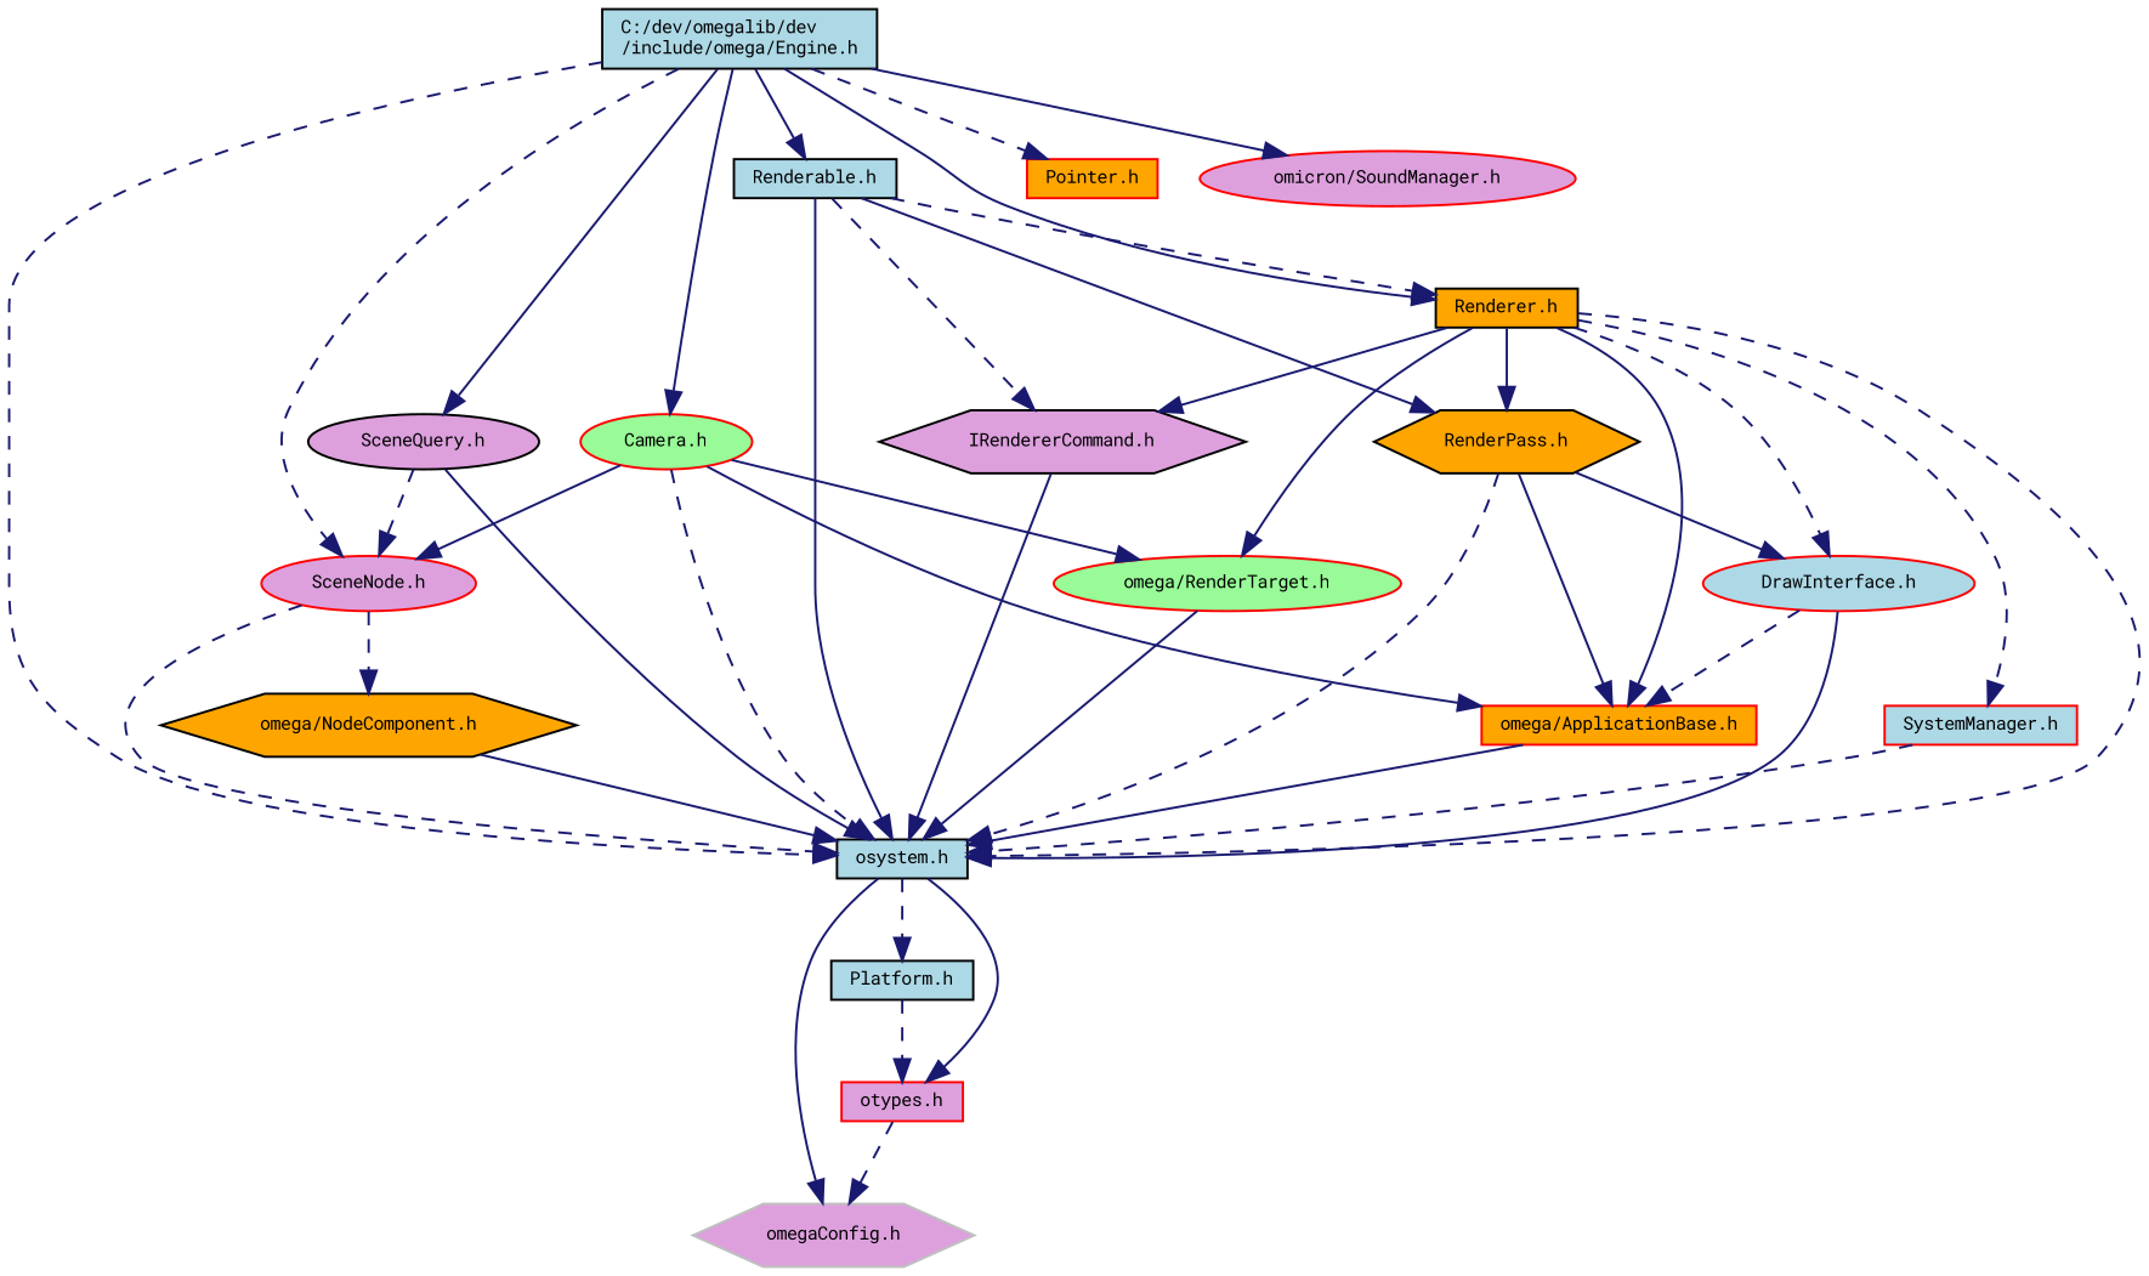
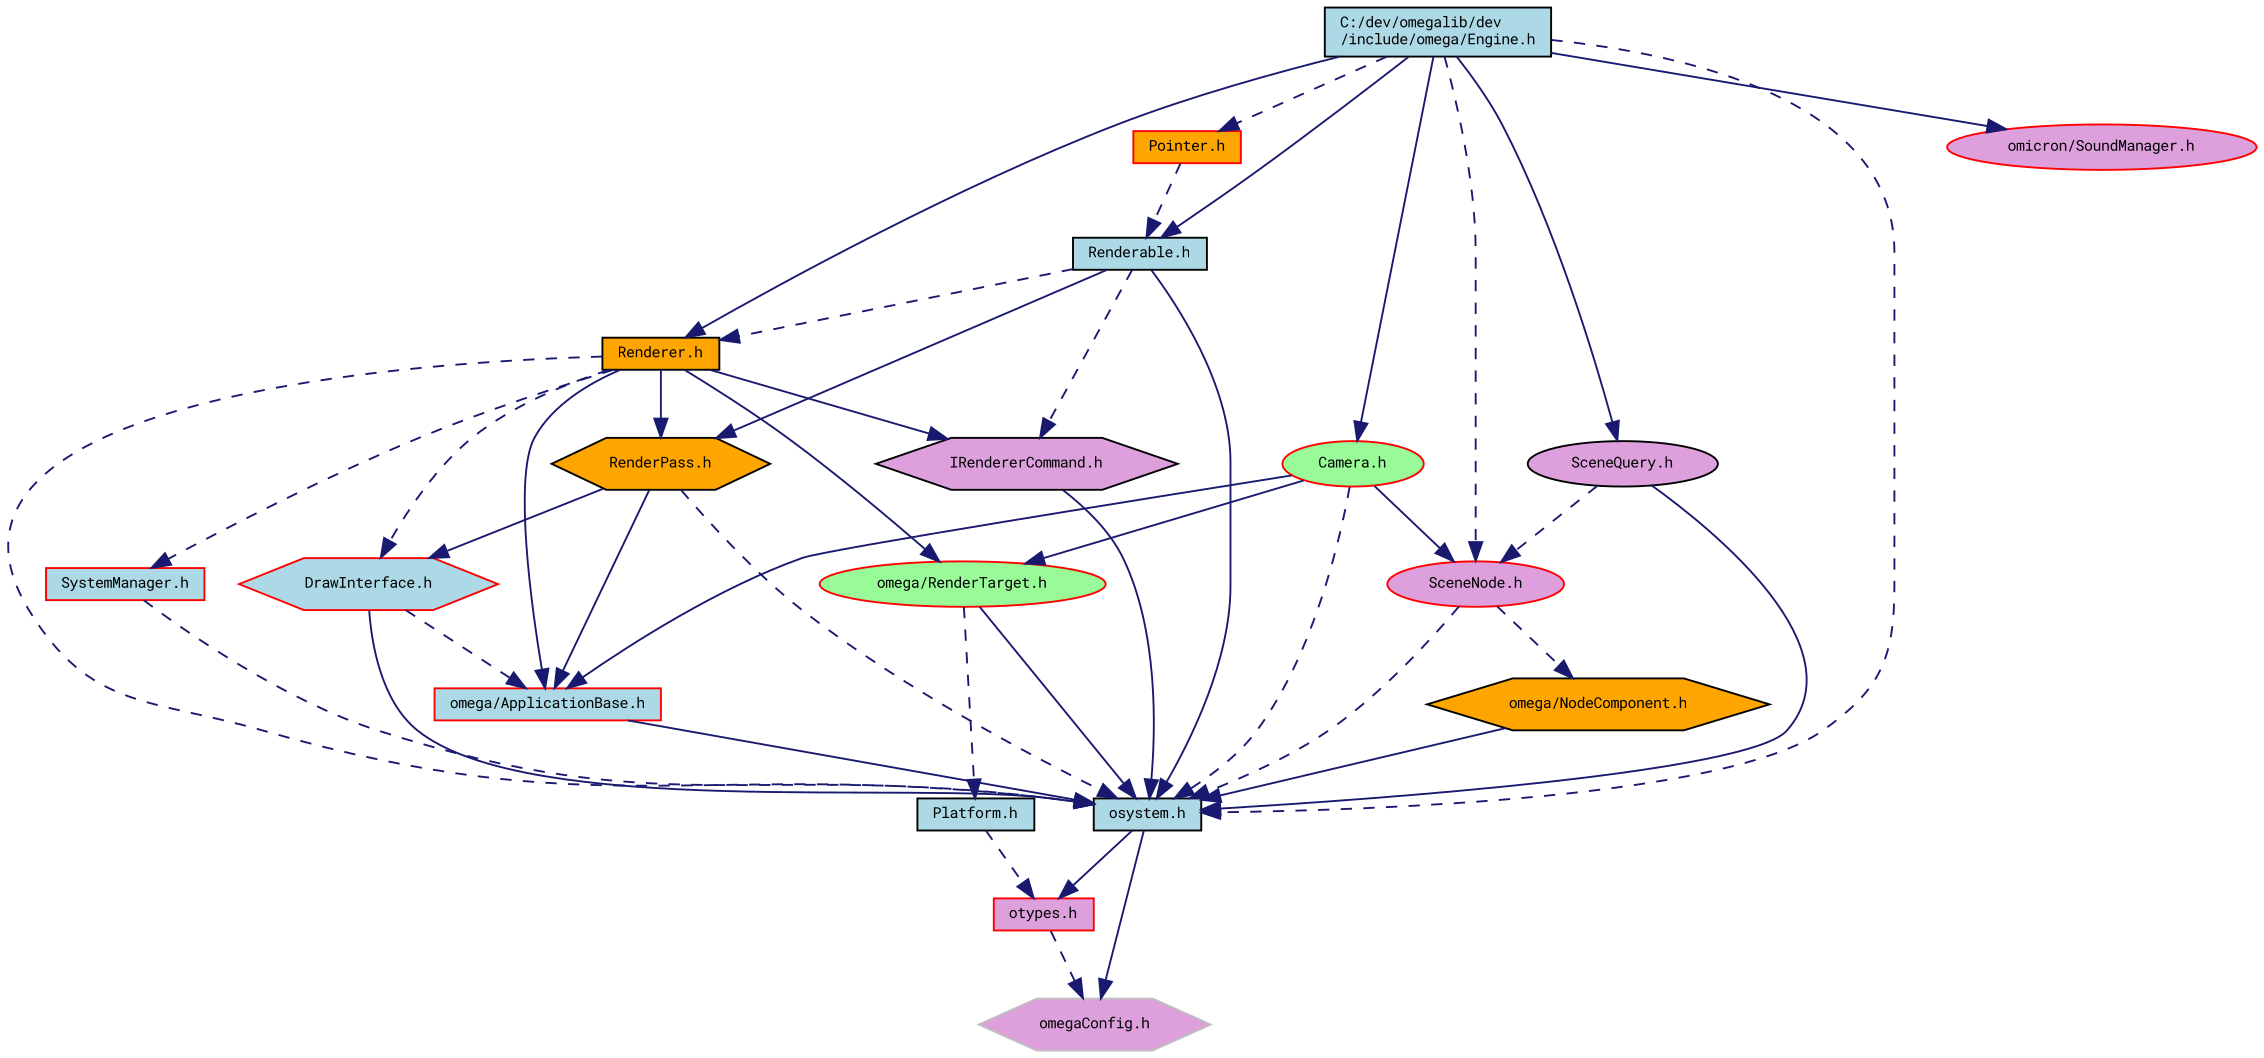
  digraph {
    fontname="Roboto Mono"
    node [color=black fillcolor=lightblue fontname="Roboto Mono" fontsize=8 shape=box style=filled]
    edge [color=midnightblue fontname="Roboto Mono" fontsize=8 labelfontname="FreeSans.ttf" labelfontsize=8 style=solid]
    n1 [fontcolor=black height=0.2 label="C:/dev/omegalib/dev\l/include/omega/Engine.h" width=0.4]
    n2 [height=0.2 label="osystem.h" width=0.4]
    n3 [fillcolor=orange height=0.2 label="Renderer.h" width=0.4]
    n4 [color=red fillcolor=plum height=0.2 label="SceneNode.h" shape=ellipse width=0.4]
    n5 [color=red fillcolor=orange height=0.2 label="Pointer.h" width=0.4]
    n6 [height=0.2 label="Renderable.h" width=0.4]
    n7 [fillcolor=plum height=0.2 label="SceneQuery.h" shape=ellipse width=0.4]
    n8 [color=red fillcolor=palegreen height=0.2 label="Camera.h" shape=ellipse width=0.4]
    n9 [color=red fillcolor=plum height=0.2 label="omicron/SoundManager.h" shape=ellipse width=0.4]
    n10 [color=grey75 fillcolor=plum height=0.2 label="omegaConfig.h" shape=hexagon width=0.4]
    n11 [color=red fillcolor=plum height=0.2 label="otypes.h" width=0.4]
    n12 [height=0.2 label="Platform.h" width=0.4]
    n13 [fillcolor=plum height=0.2 label="IRendererCommand.h" shape=hexagon width=0.4]
-   n14 [color=red height=0.2 label="DrawInterface.h" shape=ellipse width=0.4]
-   n15 [color=red fillcolor=orange height=0.2 label="omega/ApplicationBase.h" width=0.4]
+   n14 [color=red height=0.2 label="DrawInterface.h" shape=hexagon width=0.4]
+   n15 [color=red height=0.2 label="omega/ApplicationBase.h" width=0.4]
    n16 [fillcolor=orange height=0.2 label="RenderPass.h" shape=hexagon width=0.4]
    n17 [color=red height=0.2 label="SystemManager.h" width=0.4]
    n18 [color=red fillcolor=palegreen height=0.2 label="omega/RenderTarget.h" shape=ellipse width=0.4]
    n19 [fillcolor=orange height=0.2 label="omega/NodeComponent.h" shape=hexagon width=0.4]
    n1 -> n2 [style=dashed]
    n1 -> n3
    n1 -> n4 [style=dashed]
    n1 -> n5 [style=dashed]
    n1 -> n6
    n1 -> n7
    n1 -> n8
    n1 -> n9
    n2 -> n10
    n2 -> n11
-   n2 -> n12 [style=dashed]
+   n18 -> n12 [style=dashed]
    n3 -> n2 [style=dashed]
    n3 -> n13
    n3 -> n14 [style=dashed]
    n3 -> n15
    n3 -> n16
    n3 -> n17 [style=dashed]
    n3 -> n18
    n4 -> n2 [style=dashed]
    n4 -> n19 [style=dashed]
+   n5 -> n6 [style=dashed]
    n6 -> n2
    n6 -> n3 [style=dashed]
    n6 -> n13 [style=dashed]
    n6 -> n16
    n7 -> n2
    n7 -> n4 [style=dashed]
    n8 -> n2 [style=dashed]
    n8 -> n4
    n8 -> n15
    n8 -> n18
    n11 -> n10 [style=dashed]
    n12 -> n11 [style=dashed]
    n13 -> n2
    n14 -> n2
    n14 -> n15 [style=dashed]
    n15 -> n2
    n16 -> n2 [style=dashed]
    n16 -> n14
    n16 -> n15
    n17 -> n2 [style=dashed]
    n18 -> n2
    n19 -> n2
  }
